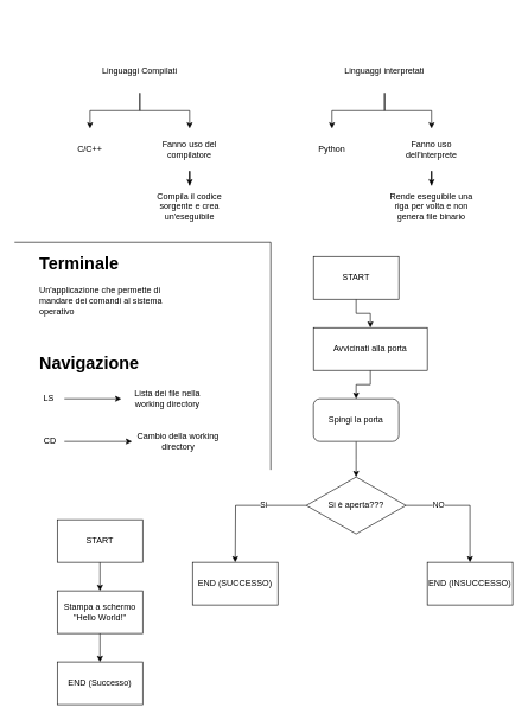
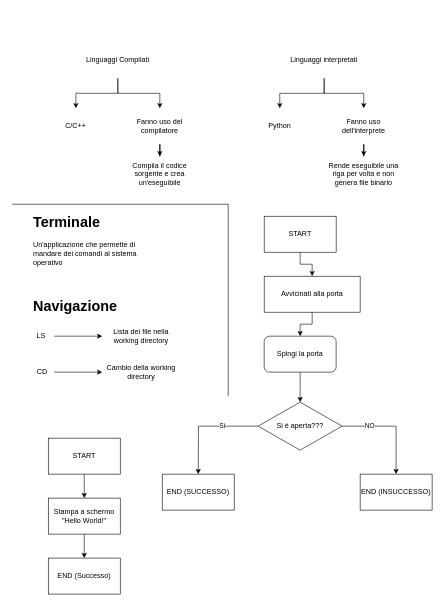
  <mxCell id="0" />
  <mxCell id="1" parent="0" />
  <mxCell id="2" value="" style="edgeStyle=orthogonalEdgeStyle;rounded=0;orthogonalLoop=1;jettySize=auto;html=1;" parent="1" source="4" target="8" edge="1"><mxGeometry relative="1" as="geometry" /></mxCell>
  <mxCell id="3" value="" style="edgeStyle=orthogonalEdgeStyle;rounded=0;orthogonalLoop=1;jettySize=auto;html=1;" parent="1" source="4" target="6" edge="1"><mxGeometry relative="1" as="geometry" /></mxCell>
  <mxCell id="4" value="Linguaggi interpretati" style="text;html=1;strokeColor=none;fillColor=none;align=center;verticalAlign=middle;whiteSpace=wrap;rounded=0;" parent="1" vertex="1"><mxGeometry x="480" y="70" width="120" height="60" as="geometry" /></mxCell>
  <mxCell id="5" value="" style="edgeStyle=orthogonalEdgeStyle;rounded=0;orthogonalLoop=1;jettySize=auto;html=1;" parent="1" source="6" target="7" edge="1"><mxGeometry relative="1" as="geometry" /></mxCell>
  <mxCell id="6" value="Fanno uso dell'interprete" style="text;html=1;strokeColor=none;fillColor=none;align=center;verticalAlign=middle;whiteSpace=wrap;rounded=0;" parent="1" vertex="1"><mxGeometry x="546" y="180" width="120" height="60" as="geometry" /></mxCell>
  <mxCell id="7" value="Rende eseguibile una riga per volta e non genera file binario" style="text;html=1;strokeColor=none;fillColor=none;align=center;verticalAlign=middle;whiteSpace=wrap;rounded=0;" parent="1" vertex="1"><mxGeometry x="546" y="260" width="120" height="60" as="geometry" /></mxCell>
  <mxCell id="8" value="Python" style="text;html=1;strokeColor=none;fillColor=none;align=center;verticalAlign=middle;whiteSpace=wrap;rounded=0;" parent="1" vertex="1"><mxGeometry x="406" y="180" width="120" height="60" as="geometry" /></mxCell>
  <mxCell id="9" value="" style="edgeStyle=orthogonalEdgeStyle;rounded=0;orthogonalLoop=1;jettySize=auto;html=1;" parent="1" source="11" target="15" edge="1"><mxGeometry relative="1" as="geometry" /></mxCell>
  <mxCell id="10" value="" style="edgeStyle=orthogonalEdgeStyle;rounded=0;orthogonalLoop=1;jettySize=auto;html=1;" parent="1" source="11" target="13" edge="1"><mxGeometry relative="1" as="geometry" /></mxCell>
  <mxCell id="11" value="Linguaggi Compilati" style="text;html=1;strokeColor=none;fillColor=none;align=center;verticalAlign=middle;whiteSpace=wrap;rounded=0;" parent="1" vertex="1"><mxGeometry x="136" y="70" width="120" height="60" as="geometry" /></mxCell>
  <mxCell id="12" value="" style="edgeStyle=orthogonalEdgeStyle;rounded=0;orthogonalLoop=1;jettySize=auto;html=1;" parent="1" source="13" target="14" edge="1"><mxGeometry relative="1" as="geometry" /></mxCell>
  <mxCell id="13" value="Fanno uso del compilatore" style="text;html=1;strokeColor=none;fillColor=none;align=center;verticalAlign=middle;whiteSpace=wrap;rounded=0;" parent="1" vertex="1"><mxGeometry x="206" y="180" width="120" height="60" as="geometry" /></mxCell>
  <mxCell id="14" value="Compila il codice sorgente e crea un'eseguibile" style="text;html=1;strokeColor=none;fillColor=none;align=center;verticalAlign=middle;whiteSpace=wrap;rounded=0;" parent="1" vertex="1"><mxGeometry x="206" y="260" width="120" height="60" as="geometry" /></mxCell>
  <mxCell id="15" value="C/C++" style="text;html=1;strokeColor=none;fillColor=none;align=center;verticalAlign=middle;whiteSpace=wrap;rounded=0;" parent="1" vertex="1"><mxGeometry x="66" y="180" width="120" height="60" as="geometry" /></mxCell>
  <mxCell id="16" value="&lt;h1&gt;Terminale&lt;/h1&gt;&lt;p&gt;Un'applicazione che permette di mandare dei comandi al sistema operativo&lt;/p&gt;" style="text;html=1;strokeColor=none;fillColor=none;spacing=5;spacingTop=-20;whiteSpace=wrap;overflow=hidden;rounded=0;" parent="1" vertex="1"><mxGeometry x="50" y="350" width="190" height="120" as="geometry" /></mxCell>
  <mxCell id="17" value="" style="edgeStyle=orthogonalEdgeStyle;rounded=0;orthogonalLoop=1;jettySize=auto;html=1;" parent="1" source="18" target="19" edge="1"><mxGeometry relative="1" as="geometry" /></mxCell>
  <mxCell id="18" value="LS&amp;nbsp;" style="text;html=1;strokeColor=none;fillColor=none;align=center;verticalAlign=middle;whiteSpace=wrap;rounded=0;" parent="1" vertex="1"><mxGeometry x="50" y="550" width="40" height="20" as="geometry" /></mxCell>
  <mxCell id="19" value="Lista dei file nella working directory" style="text;html=1;strokeColor=none;fillColor=none;align=center;verticalAlign=middle;whiteSpace=wrap;rounded=0;" parent="1" vertex="1"><mxGeometry x="170" y="550" width="130" height="20" as="geometry" /></mxCell>
  <mxCell id="20" value="" style="edgeStyle=orthogonalEdgeStyle;rounded=0;orthogonalLoop=1;jettySize=auto;html=1;" parent="1" source="21" target="22" edge="1"><mxGeometry relative="1" as="geometry" /></mxCell>
  <mxCell id="21" value="CD" style="text;html=1;strokeColor=none;fillColor=none;align=center;verticalAlign=middle;whiteSpace=wrap;rounded=0;" parent="1" vertex="1"><mxGeometry x="50" y="610" width="40" height="20" as="geometry" /></mxCell>
- <mxCell id="22" value="Cambio della working directory" style="text;html=1;strokeColor=none;fillColor=none;align=center;verticalAlign=middle;whiteSpace=wrap;rounded=0;" parent="1" vertex="1"><mxGeometry x="185" y="610" width="130" height="20" as="geometry" /></mxCell>
+ <mxCell id="22" value="Cambio della working directory" style="text;html=1;strokeColor=none;fillColor=none;align=center;verticalAlign=middle;whiteSpace=wrap;rounded=0;" parent="1" vertex="1"><mxGeometry x="170" y="610" width="130" height="20" as="geometry" /></mxCell>
  <mxCell id="23" value="&lt;h1&gt;Navigazione&lt;/h1&gt;" style="text;html=1;strokeColor=none;fillColor=none;spacing=5;spacingTop=-20;whiteSpace=wrap;overflow=hidden;rounded=0;" parent="1" vertex="1"><mxGeometry x="50" y="490" width="190" height="40" as="geometry" /></mxCell>
  <mxCell id="24" value="" style="endArrow=none;html=1;" parent="1" edge="1"><mxGeometry width="50" height="50" relative="1" as="geometry"><mxPoint x="380" y="660" as="sourcePoint" /><mxPoint x="380" y="340" as="targetPoint" /></mxGeometry></mxCell>
  <mxCell id="25" value="" style="endArrow=none;html=1;" parent="1" edge="1"><mxGeometry width="50" height="50" relative="1" as="geometry"><mxPoint x="20" y="340" as="sourcePoint" /><mxPoint x="380" y="340" as="targetPoint" /></mxGeometry></mxCell>
  <mxCell id="26" value="" style="edgeStyle=orthogonalEdgeStyle;rounded=0;orthogonalLoop=1;jettySize=auto;html=1;" parent="1" source="27" target="29" edge="1"><mxGeometry relative="1" as="geometry" /></mxCell>
  <mxCell id="27" value="START" style="rounded=0;whiteSpace=wrap;html=1;" parent="1" vertex="1"><mxGeometry x="440" y="360" width="120" height="60" as="geometry" /></mxCell>
  <mxCell id="28" value="" style="edgeStyle=orthogonalEdgeStyle;rounded=0;orthogonalLoop=1;jettySize=auto;html=1;" parent="1" source="29" target="31" edge="1"><mxGeometry relative="1" as="geometry" /></mxCell>
  <mxCell id="29" value="Avvicinati alla porta" style="rounded=0;whiteSpace=wrap;html=1;" parent="1" vertex="1"><mxGeometry x="440" y="460" width="160" height="60" as="geometry" /></mxCell>
  <mxCell id="30" value="" style="edgeStyle=orthogonalEdgeStyle;rounded=0;orthogonalLoop=1;jettySize=auto;html=1;" parent="1" source="31" edge="1"><mxGeometry relative="1" as="geometry"><mxPoint x="500" y="670" as="targetPoint" /></mxGeometry></mxCell>
  <mxCell id="31" value="Spingi la porta" style="whiteSpace=wrap;html=1;rounded=1;" parent="1" vertex="1"><mxGeometry x="440" y="560" width="120" height="60" as="geometry" /></mxCell>
  <mxCell id="32" value="Si" style="edgeStyle=orthogonalEdgeStyle;rounded=0;orthogonalLoop=1;jettySize=auto;html=1;" parent="1" source="34" edge="1"><mxGeometry x="-0.333" relative="1" as="geometry"><mxPoint x="330" y="790" as="targetPoint" /><mxPoint as="offset" /></mxGeometry></mxCell>
  <mxCell id="33" value="NO" style="edgeStyle=orthogonalEdgeStyle;rounded=0;orthogonalLoop=1;jettySize=auto;html=1;" parent="1" source="34" edge="1"><mxGeometry x="-0.444" relative="1" as="geometry"><mxPoint x="660" y="790" as="targetPoint" /><Array as="points"><mxPoint x="660" y="710" /></Array><mxPoint x="-1" as="offset" /></mxGeometry></mxCell>
  <mxCell id="34" value="Si è aperta???" style="rhombus;whiteSpace=wrap;html=1;" parent="1" vertex="1"><mxGeometry x="430" y="670" width="140" height="80" as="geometry" /></mxCell>
  <mxCell id="35" value="END (SUCCESSO)" style="rounded=0;whiteSpace=wrap;html=1;" parent="1" vertex="1"><mxGeometry x="270" y="790" width="120" height="60" as="geometry" /></mxCell>
  <mxCell id="36" value="END (INSUCCESSO)" style="rounded=0;whiteSpace=wrap;html=1;" parent="1" vertex="1"><mxGeometry x="600" y="790" width="120" height="60" as="geometry" /></mxCell>
  <mxCell id="37" value="" style="edgeStyle=orthogonalEdgeStyle;rounded=0;orthogonalLoop=1;jettySize=auto;html=1;" parent="1" source="38" target="40" edge="1"><mxGeometry relative="1" as="geometry" /></mxCell>
  <mxCell id="38" value="START" style="rounded=0;whiteSpace=wrap;html=1;" parent="1" vertex="1"><mxGeometry x="80" y="730" width="120" height="60" as="geometry" /></mxCell>
  <mxCell id="39" value="" style="edgeStyle=orthogonalEdgeStyle;rounded=0;orthogonalLoop=1;jettySize=auto;html=1;" parent="1" source="40" target="41" edge="1"><mxGeometry relative="1" as="geometry" /></mxCell>
  <mxCell id="40" value="Stampa a schermo &quot;Hello World!&quot;" style="rounded=0;whiteSpace=wrap;html=1;" parent="1" vertex="1"><mxGeometry x="80" y="830" width="120" height="60" as="geometry" /></mxCell>
  <mxCell id="41" value="END (Successo)" style="rounded=0;whiteSpace=wrap;html=1;" parent="1" vertex="1"><mxGeometry x="80" y="930" width="120" height="60" as="geometry" /></mxCell>
  <mxCell id="42" style="edgeStyle=orthogonalEdgeStyle;rounded=0;orthogonalLoop=1;jettySize=auto;html=1;exitX=0.5;exitY=1;exitDx=0;exitDy=0;" edge="1" parent="1"><mxGeometry relative="1" as="geometry"><mxPoint x="55" y="20" as="sourcePoint" /><mxPoint x="55" y="20" as="targetPoint" /></mxGeometry></mxCell>
